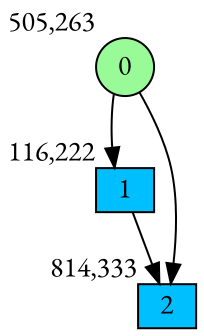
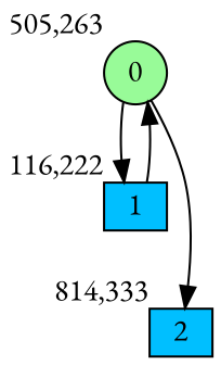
  digraph {
    bgcolor=white
    fontname="EB Garamond"
    node [fillcolor=deepskyblue fixedsize=true fontname="EB Garamond" shape=box style=filled]
    edge [fontname="EB Garamond"]
    0 [fillcolor=palegreen height=0.3 shape=circle width=0.4 xlabel="505,263"]
    1 [height=0.3 width=0.4 xlabel="116,222"]
    2 [height=0.3 width=0.4 xlabel="814,333"]
    0 -> 1
    0 -> 2
-   1 -> 2
+   1 -> 0
  }
